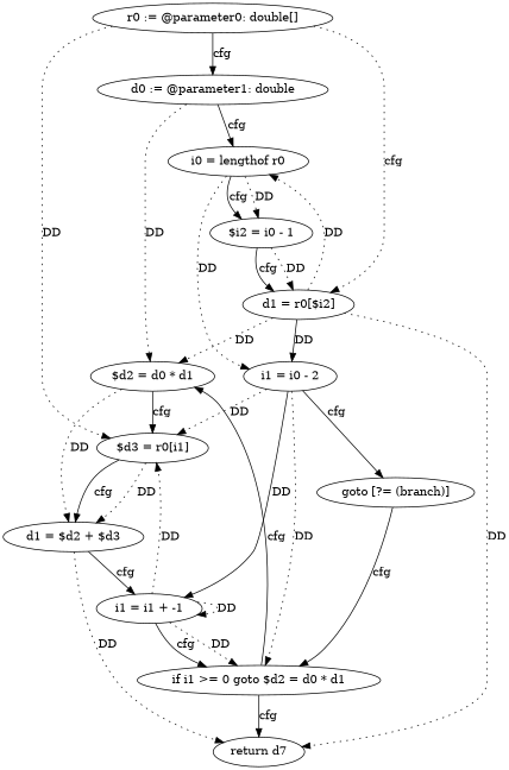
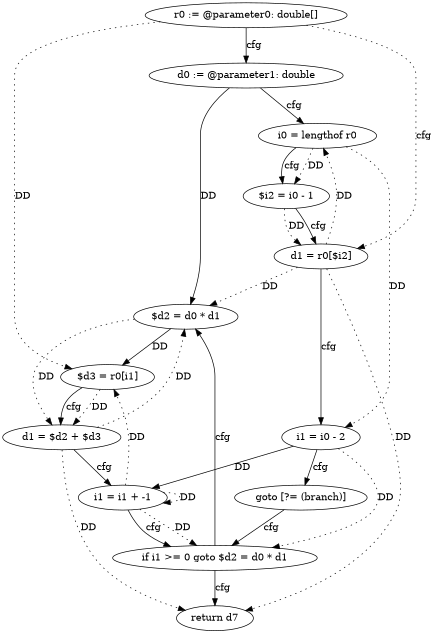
  digraph {
    edge [style=dotted]
    n1 [label="r0 := @parameter0: double[]"]
    n2 [label="d0 := @parameter1: double"]
    n3 [label="d1 = r0[$i2]"]
    n4 [label="$d3 = r0[i1]"]
    n5 [label="i0 = lengthof r0"]
    n6 [label="$d2 = d0 * d1"]
    n7 [label="$i2 = i0 - 1"]
    n8 [label="i1 = i0 - 2"]
    n9 [label="return d7"]
    n10 [label="d1 = $d2 + $d3"]
    n11 [label="goto [?= (branch)]"]
    n12 [label="i1 = i1 + -1"]
    n13 [label="if i1 >= 0 goto $d2 = d0 * d1"]
    n1 -> n2 [label=cfg style=""]
    n1 -> n3 [label=cfg]
    n1 -> n4 [label=DD]
    n2 -> n5 [label=cfg style=""]
-   n2 -> n6 [label=DD]
+   n2 -> n6 [label=DD style=solid]
    n3 -> n5 [label=DD]
    n3 -> n6 [label=DD]
-   n3 -> n8 [label=DD style=""]
+   n3 -> n8 [label=cfg style=""]
    n3 -> n9 [label=DD]
    n4 -> n10 [label=DD]
    n4 -> n10 [label=cfg style=""]
    n5 -> n7 [label=DD]
    n5 -> n7 [label=cfg style=""]
    n5 -> n8 [label=DD]
-   n6 -> n4 [label=cfg style=""]
+   n6 -> n4 [label=DD style=""]
    n6 -> n10 [label=DD]
    n7 -> n3 [label=DD]
    n7 -> n3 [label=cfg style=""]
-   n8 -> n4 [label=DD]
    n8 -> n11 [label=cfg style=""]
    n8 -> n12 [label=DD style=solid]
    n8 -> n13 [label=DD]
+   n10 -> n6 [label=DD]
    n10 -> n9 [label=DD]
    n10 -> n12 [label=cfg style=""]
    n11 -> n13 [label=cfg style=""]
    n12 -> n4 [label=DD]
    n12 -> n12 [label=DD]
    n12 -> n13 [label=DD]
    n12 -> n13 [label=cfg style=""]
    n13 -> n6 [label=cfg style=""]
    n13 -> n9 [label=cfg style=""]
  }
